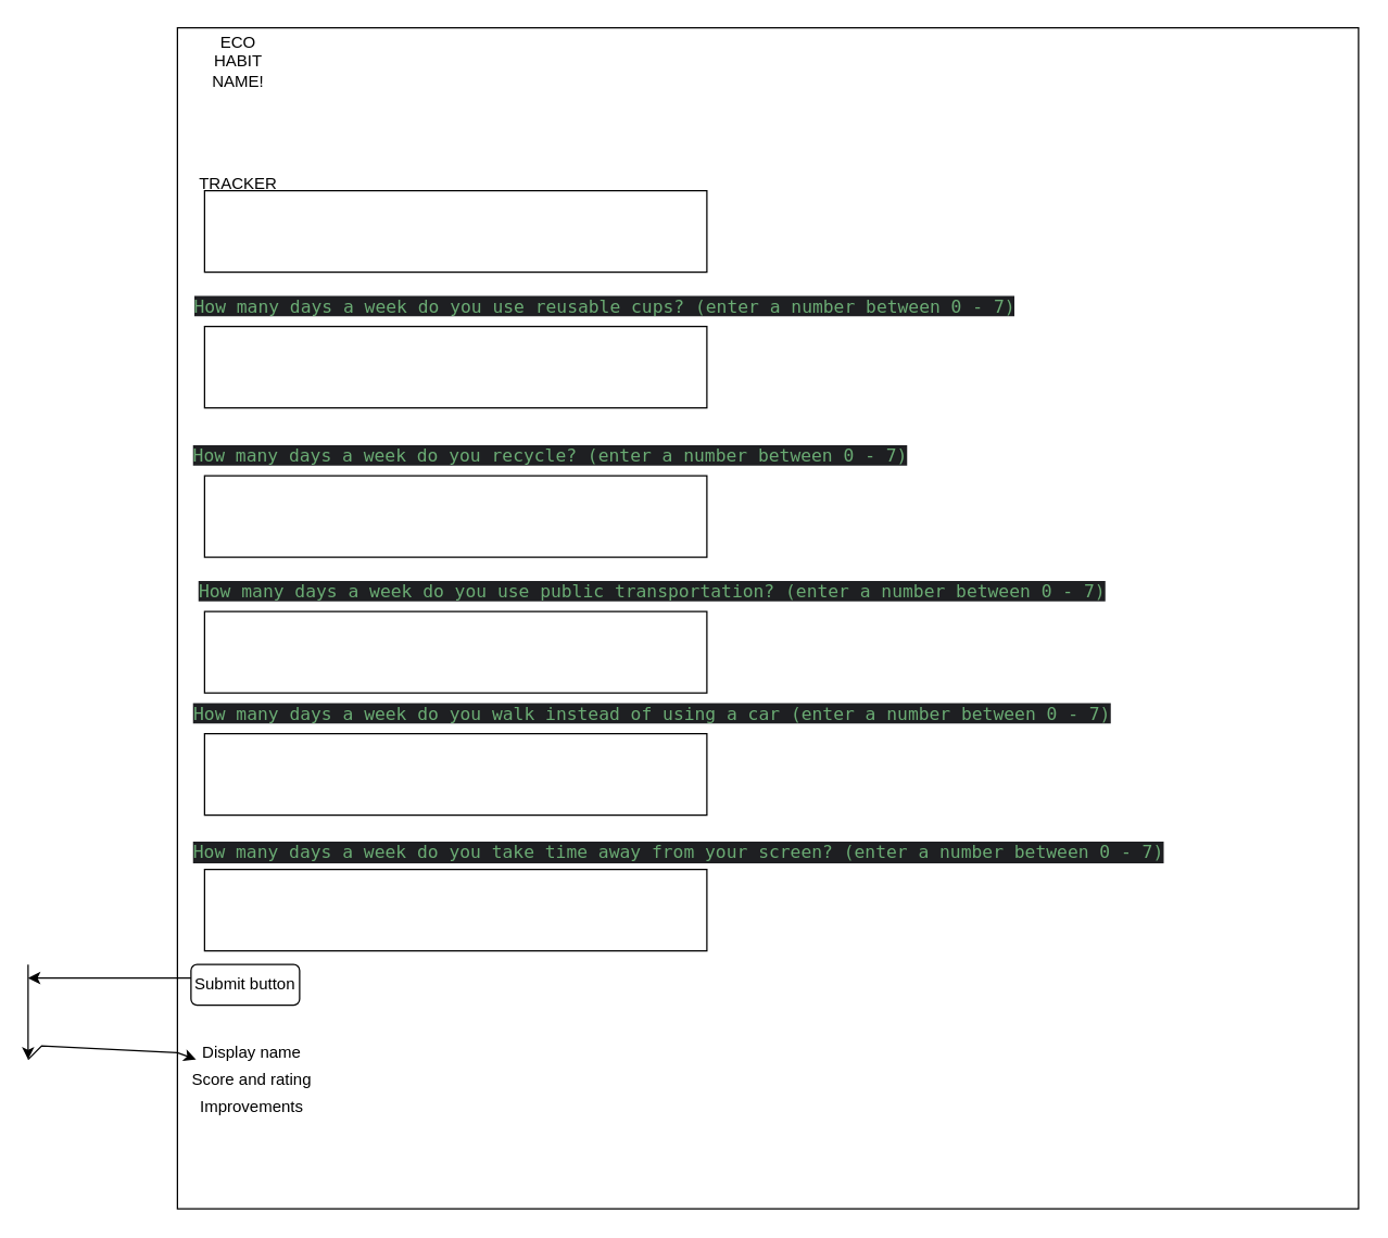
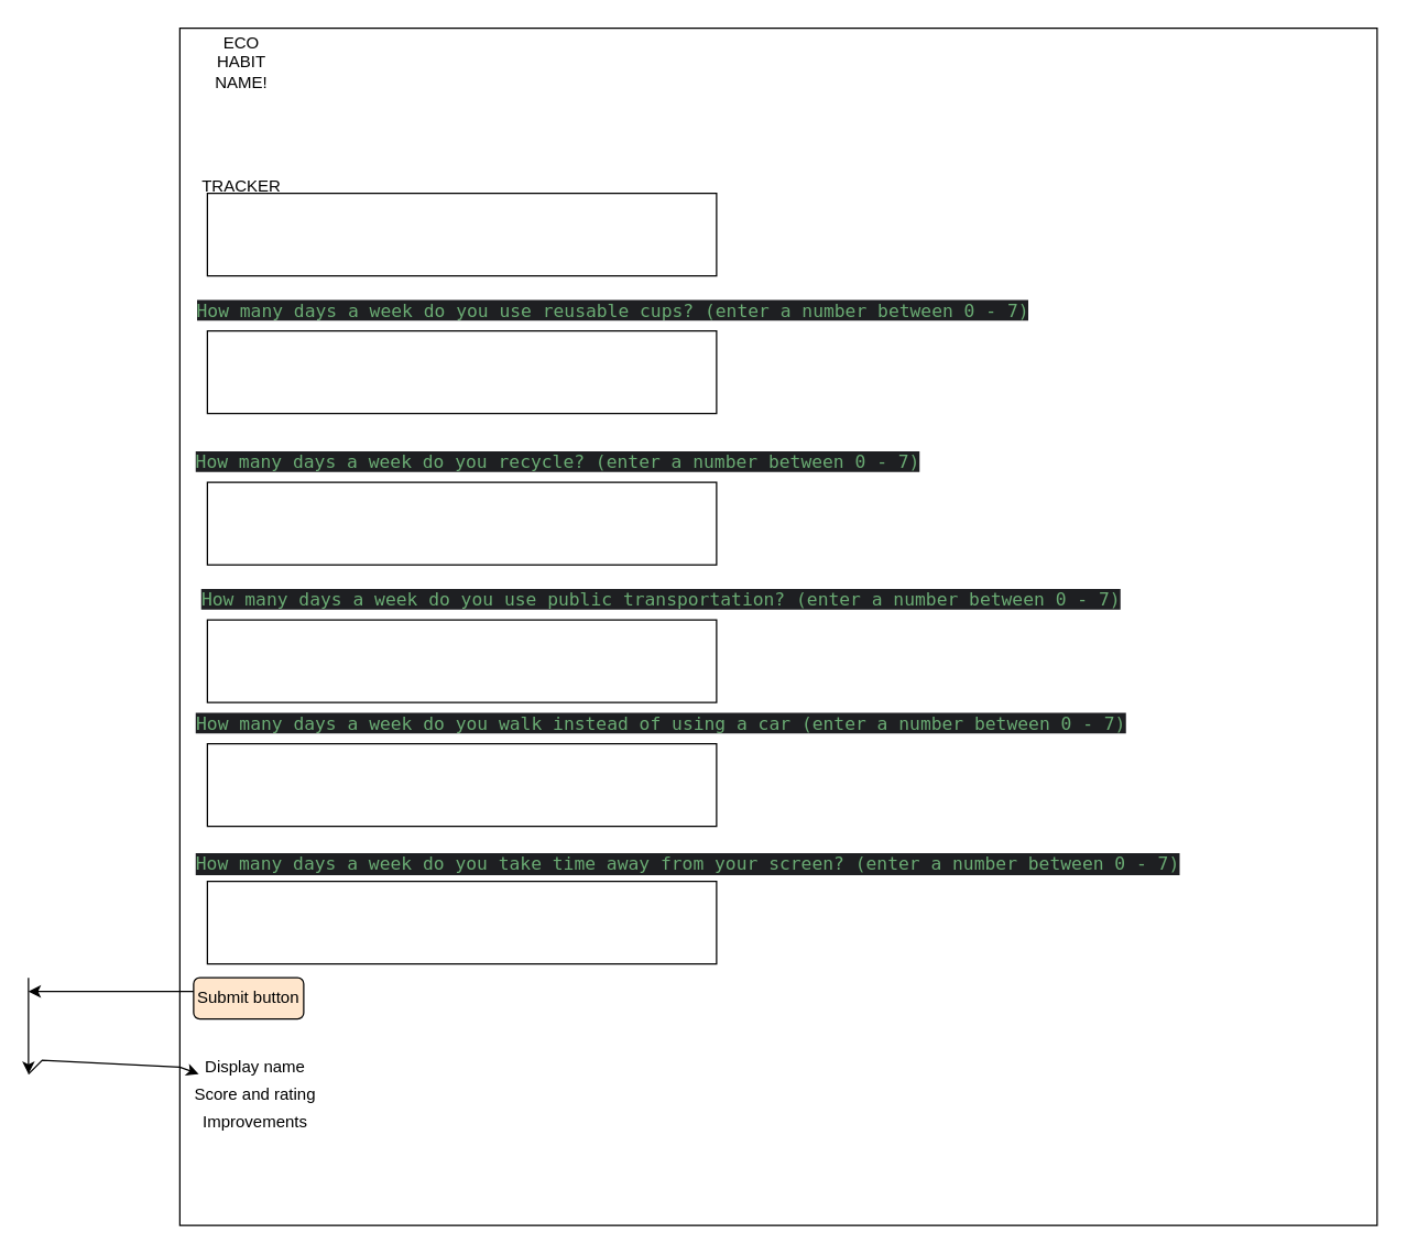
  <mxCell id="0" />
  <mxCell id="1" parent="0" />
  <mxCell id="2" value="" style="whiteSpace=wrap;html=1;aspect=fixed;fontStyle=1" parent="1" vertex="1"><mxGeometry x="130" y="20" width="870" height="870" as="geometry" /></mxCell>
  <mxCell id="3" value="TRACKER" style="text;html=1;align=center;verticalAlign=middle;whiteSpace=wrap;rounded=0;" parent="1" vertex="1"><mxGeometry x="40" y="120" width="270" height="30" as="geometry" /></mxCell>
  <mxCell id="4" value="&lt;div style=&quot;background-color:#1e1f22;color:#bcbec4&quot;&gt;&lt;pre style=&quot;font-family:'JetBrains Mono',monospace;font-size:9.8pt;&quot;&gt;&lt;span style=&quot;color:#6aab73;&quot;&gt;How many days a week do you use reusable cups? (enter a number between 0 - 7)&lt;/span&gt;&lt;/pre&gt;&lt;/div&gt;" style="text;html=1;align=center;verticalAlign=middle;whiteSpace=wrap;rounded=0;" parent="1" vertex="1"><mxGeometry x="320" y="210" width="250" height="30" as="geometry" /></mxCell>
  <mxCell id="5" value="&lt;div style=&quot;background-color:#1e1f22;color:#bcbec4&quot;&gt;&lt;pre style=&quot;font-family:'JetBrains Mono',monospace;font-size:9.8pt;&quot;&gt;&lt;span style=&quot;color:#6aab73;&quot;&gt;How many days a week do you recycle? (enter a number between 0 - 7)&lt;/span&gt;&lt;/pre&gt;&lt;/div&gt;" style="text;html=1;align=center;verticalAlign=middle;whiteSpace=wrap;rounded=0;" parent="1" vertex="1"><mxGeometry x="250" y="320" width="310" height="30" as="geometry" /></mxCell>
  <mxCell id="6" value="&lt;div style=&quot;background-color:#1e1f22;color:#bcbec4&quot;&gt;&lt;pre style=&quot;font-family:'JetBrains Mono',monospace;font-size:9.8pt;&quot;&gt;&lt;span style=&quot;color:#6aab73;&quot;&gt;How many days a week do you use public transportation? (enter a number between 0 - 7)&lt;/span&gt;&lt;/pre&gt;&lt;/div&gt;" style="text;html=1;align=center;verticalAlign=middle;whiteSpace=wrap;rounded=0;" parent="1" vertex="1"><mxGeometry x="320" y="420" width="320" height="30" as="geometry" /></mxCell>
  <mxCell id="7" value="&lt;div style=&quot;background-color:#1e1f22;color:#bcbec4&quot;&gt;&lt;pre style=&quot;font-family:'JetBrains Mono',monospace;font-size:9.8pt;&quot;&gt;&lt;span style=&quot;color:#6aab73;&quot;&gt;How many days a week do you walk instead of using a car (enter a number between 0 - 7)&lt;/span&gt;&lt;/pre&gt;&lt;/div&gt;" style="text;html=1;align=center;verticalAlign=middle;whiteSpace=wrap;rounded=0;" parent="1" vertex="1"><mxGeometry x="325" y="510" width="310" height="30" as="geometry" /></mxCell>
  <mxCell id="8" value="Display name" style="text;html=1;align=center;verticalAlign=middle;whiteSpace=wrap;rounded=0;" parent="1" vertex="1"><mxGeometry x="60" y="760" width="250" height="30" as="geometry" /></mxCell>
  <mxCell id="9" value="Score and rating" style="text;html=1;align=center;verticalAlign=middle;whiteSpace=wrap;rounded=0;" parent="1" vertex="1"><mxGeometry x="60" y="780" width="250" height="30" as="geometry" /></mxCell>
  <mxCell id="10" value="Improvements" style="text;html=1;align=center;verticalAlign=middle;whiteSpace=wrap;rounded=0;" parent="1" vertex="1"><mxGeometry x="60" y="800" width="250" height="30" as="geometry" /></mxCell>
- <mxCell id="11" value="Submit button" style="rounded=1;whiteSpace=wrap;html=1;" parent="1" vertex="1"><mxGeometry x="140" y="710" width="80" height="30" as="geometry" /></mxCell>
+ <mxCell id="11" value="Submit button" style="rounded=1;whiteSpace=wrap;html=1;fillColor=#ffe6cc;" parent="1" vertex="1"><mxGeometry x="140" y="710" width="80" height="30" as="geometry" /></mxCell>
  <mxCell id="12" value="" style="rounded=0;whiteSpace=wrap;html=1;" vertex="1" parent="1"><mxGeometry x="150" y="350" width="370" height="60" as="geometry" /></mxCell>
  <mxCell id="13" value="" style="rounded=0;whiteSpace=wrap;html=1;" vertex="1" parent="1"><mxGeometry x="150" y="450" width="370" height="60" as="geometry" /></mxCell>
  <mxCell id="14" value="" style="rounded=0;whiteSpace=wrap;html=1;" vertex="1" parent="1"><mxGeometry x="150" y="240" width="370" height="60" as="geometry" /></mxCell>
  <mxCell id="15" value="" style="rounded=0;whiteSpace=wrap;html=1;" vertex="1" parent="1"><mxGeometry x="150" y="140" width="370" height="60" as="geometry" /></mxCell>
  <mxCell id="16" value="" style="rounded=0;whiteSpace=wrap;html=1;" vertex="1" parent="1"><mxGeometry x="150" y="540" width="370" height="60" as="geometry" /></mxCell>
  <mxCell id="17" value="" style="rounded=0;whiteSpace=wrap;html=1;" vertex="1" parent="1"><mxGeometry x="150" y="640" width="370" height="60" as="geometry" /></mxCell>
  <mxCell id="18" style="edgeStyle=orthogonalEdgeStyle;rounded=0;orthogonalLoop=1;jettySize=auto;html=1;exitX=0.5;exitY=1;exitDx=0;exitDy=0;" edge="1" parent="1" source="6" target="6"><mxGeometry relative="1" as="geometry" /></mxCell>
  <mxCell id="19" style="edgeStyle=orthogonalEdgeStyle;rounded=0;orthogonalLoop=1;jettySize=auto;html=1;exitX=0.5;exitY=1;exitDx=0;exitDy=0;" edge="1" parent="1" source="9" target="9"><mxGeometry relative="1" as="geometry" /></mxCell>
  <mxCell id="20" value="" style="endArrow=classic;html=1;rounded=0;" edge="1" parent="1"><mxGeometry width="50" height="50" relative="1" as="geometry"><mxPoint x="140" y="720" as="sourcePoint" /><mxPoint x="20" y="720" as="targetPoint" /></mxGeometry></mxCell>
  <mxCell id="21" value="" style="endArrow=classic;html=1;rounded=0;" edge="1" parent="1"><mxGeometry width="50" height="50" relative="1" as="geometry"><mxPoint x="20" y="710" as="sourcePoint" /><mxPoint x="20" y="780" as="targetPoint" /></mxGeometry></mxCell>
  <mxCell id="22" value="" style="endArrow=classic;html=1;rounded=0;" edge="1" parent="1" target="9"><mxGeometry width="50" height="50" relative="1" as="geometry"><mxPoint x="20" y="780" as="sourcePoint" /><mxPoint x="70" y="730" as="targetPoint" /><Array as="points"><mxPoint x="30" y="770" /><mxPoint x="130" y="775" /></Array></mxGeometry></mxCell>
  <mxCell id="23" value="&lt;div style=&quot;background-color:#1e1f22;color:#bcbec4&quot;&gt;&lt;pre style=&quot;font-family:'JetBrains Mono',monospace;font-size:9.8pt;&quot;&gt;&lt;span style=&quot;color:#6aab73;&quot;&gt;How many days a week do you take time away from your screen? (enter a number between 0 - 7)&lt;/span&gt;&lt;/pre&gt;&lt;/div&gt;" style="text;whiteSpace=wrap;html=1;" vertex="1" parent="1"><mxGeometry x="140" y="600" width="560" height="70" as="geometry" /></mxCell>
  <mxCell id="24" value="ECO HABIT NAME!" style="text;html=1;align=center;verticalAlign=middle;whiteSpace=wrap;rounded=0;" vertex="1" parent="1"><mxGeometry x="145" y="30" width="60" height="30" as="geometry" /></mxCell>
